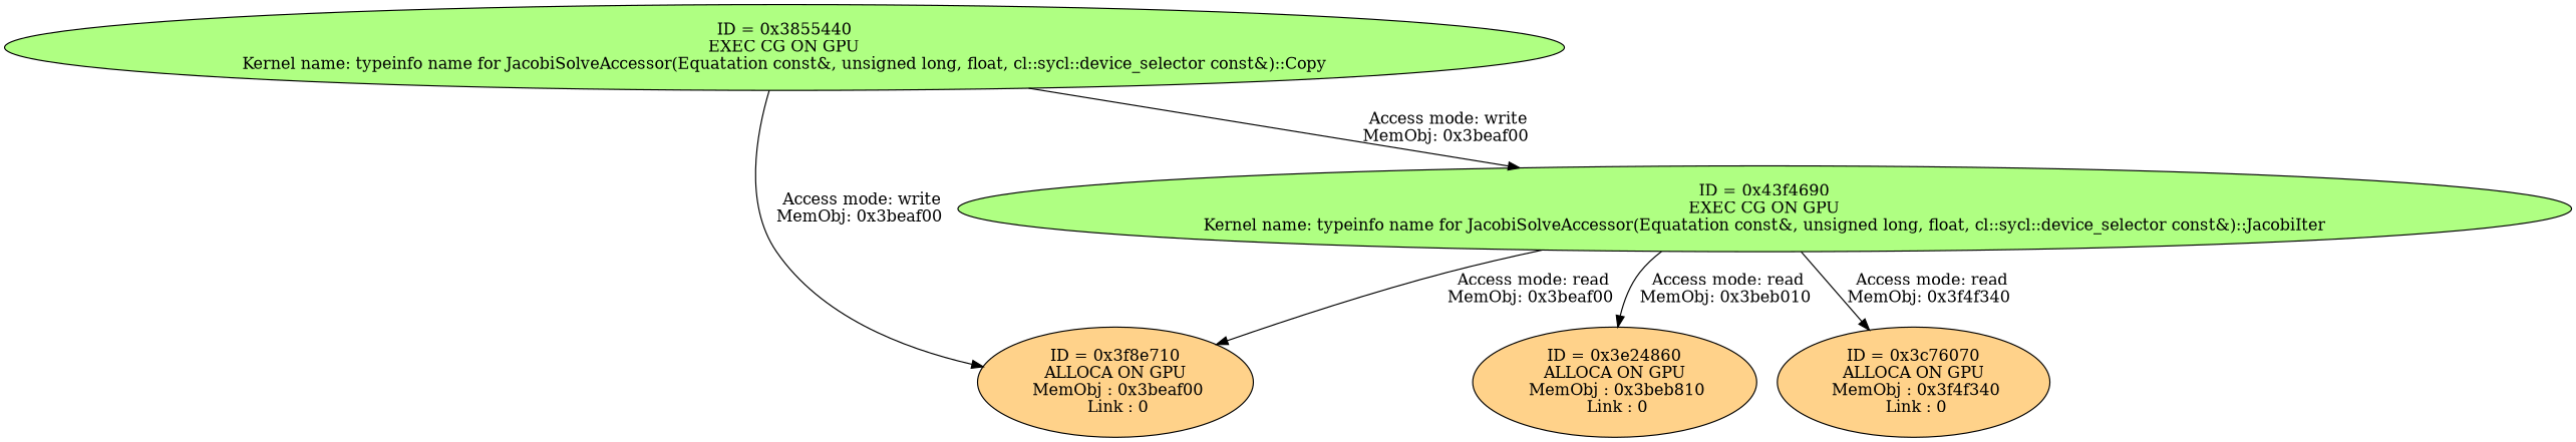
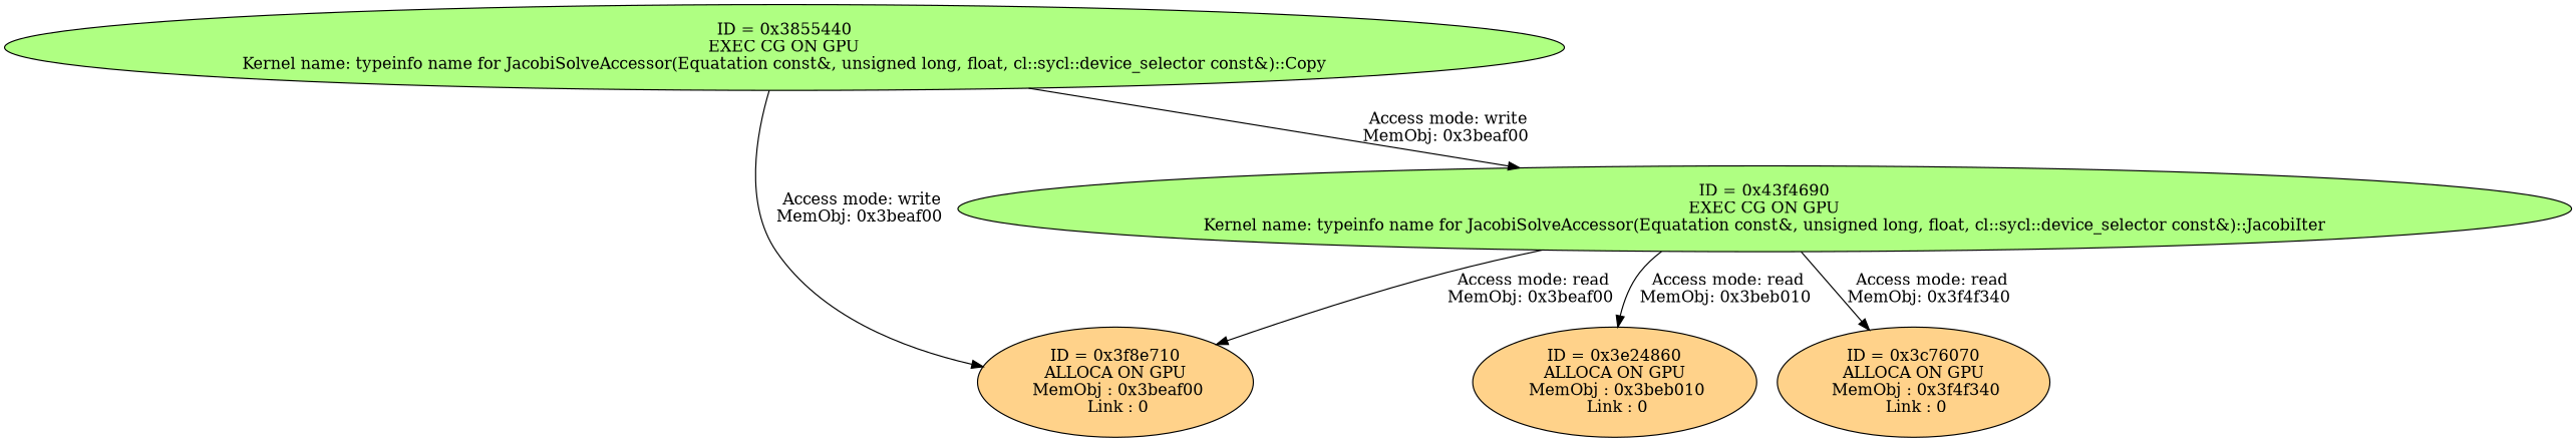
  strict digraph {
    node [fillcolor="#FFD28A" style=filled]
    n1 [fillcolor="#AFFF82" label="ID = 0x3855440\nEXEC CG ON GPU\nKernel name: typeinfo name for JacobiSolveAccessor(Equatation const&, unsigned long, float, cl::sycl::device_selector const&)::Copy\n"]
    n2 [label="ID = 0x3f8e710\nALLOCA ON GPU\n MemObj : 0x3beaf00\n Link : 0\n"]
    n3 [fillcolor="#AFFF82" label="ID = 0x43f4690\nEXEC CG ON GPU\nKernel name: typeinfo name for JacobiSolveAccessor(Equatation const&, unsigned long, float, cl::sycl::device_selector const&)::JacobiIter\n"]
-   n4 [label="ID = 0x3e24860\nALLOCA ON GPU\n MemObj : 0x3beb810\n Link : 0\n"]
+   n4 [label="ID = 0x3e24860\nALLOCA ON GPU\n MemObj : 0x3beb010\n Link : 0\n"]
    n5 [label="ID = 0x3c76070\nALLOCA ON GPU\n MemObj : 0x3f4f340\n Link : 0\n"]
    n1 -> n2 [label="Access mode: write\nMemObj: 0x3beaf00 "]
    n1 -> n3 [label="Access mode: write\nMemObj: 0x3beaf00 "]
    n3 -> n2 [label="Access mode: read\nMemObj: 0x3beaf00 "]
    n3 -> n4 [label="Access mode: read\nMemObj: 0x3beb010 "]
    n3 -> n5 [label="Access mode: read\nMemObj: 0x3f4f340 "]
  }
